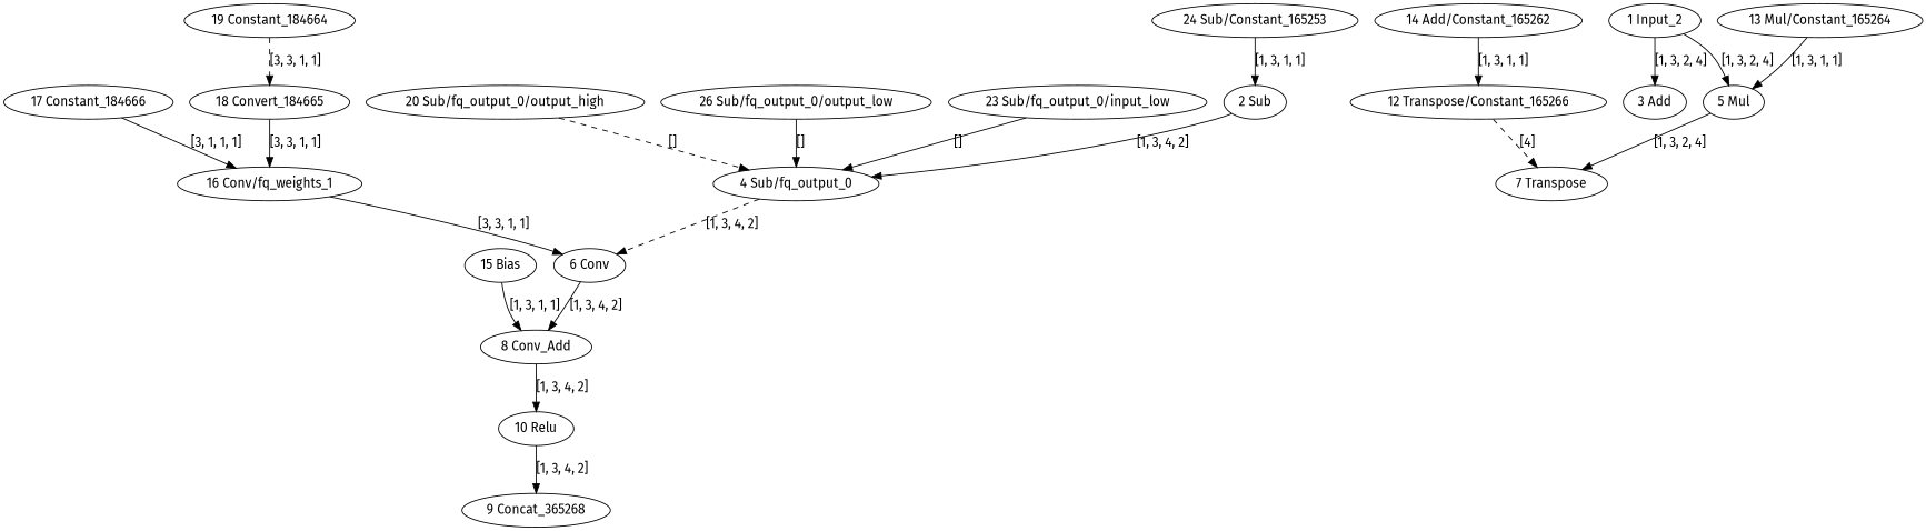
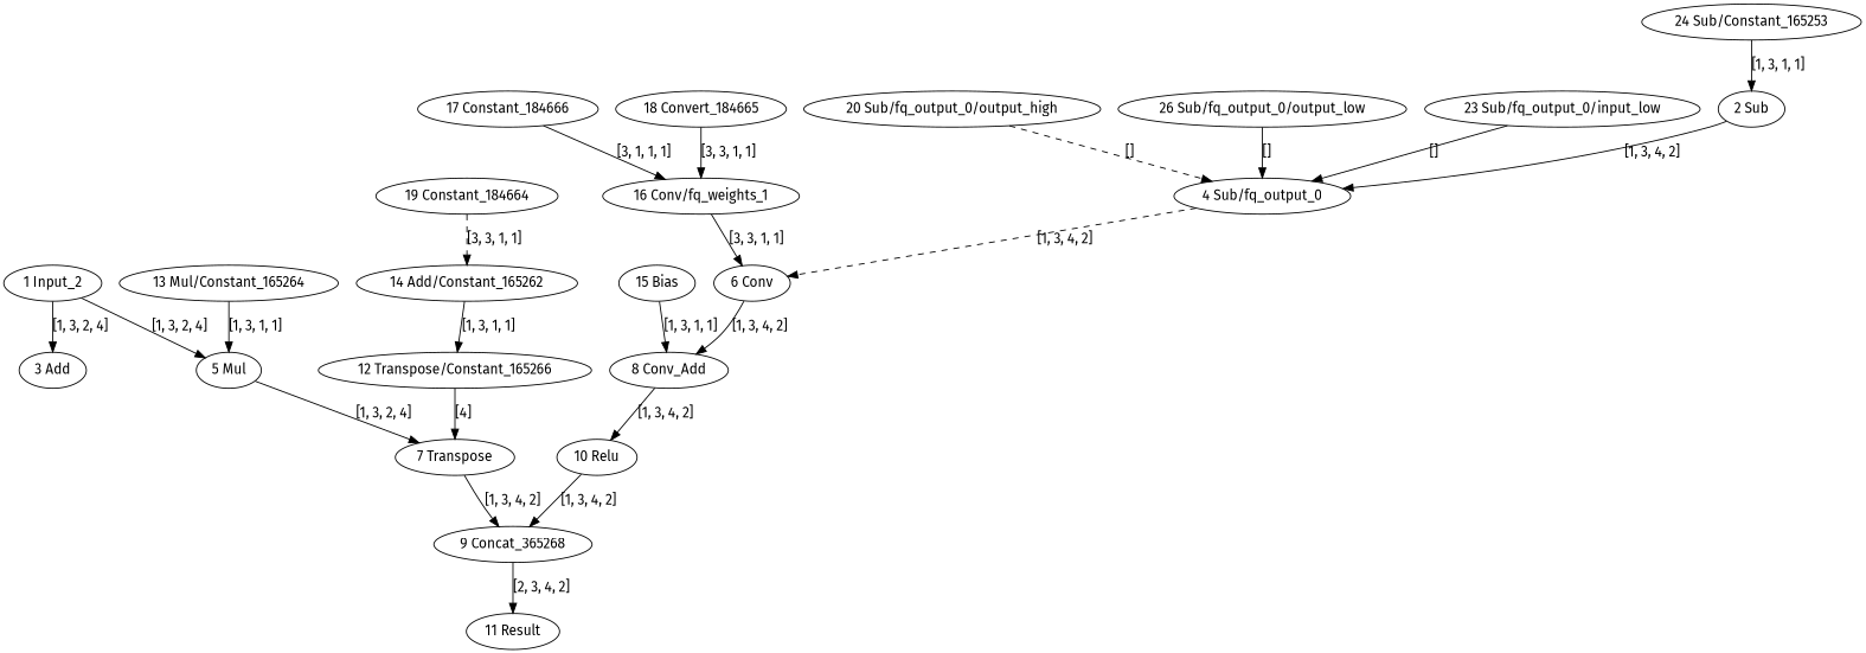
  strict digraph {
    fontname="Fira Sans"
    node [fontname="Fira Sans" type=Constant]
    edge [fontname="Fira Sans" style=solid]
    "2 Sub" [type=Subtract]
    "4 Sub/fq_output_0" [type=FakeQuantize]
    "1 Input_2" [type=Parameter]
    "3 Add" [type=Add]
    "5 Mul" [type=Multiply]
    "6 Conv" [type=Convolution]
    "7 Transpose" [type=Transpose]
    "8 Conv_Add" [type=Add]
    n9 [label="9 Concat_365268" type=Concat]
    "10 Relu" [type=Relu]
+   "11 Result" [type=Result]
    "12 Transpose/Constant_165266"
    "13 Mul/Constant_165264"
    "14 Add/Constant_165262"
    "15 Bias"
    "16 Conv/fq_weights_1" [type=Multiply]
    "17 Constant_184666"
    "18 Convert_184665" [type=Convert]
    "19 Constant_184664"
    "20 Sub/fq_output_0/output_high"
    n21 [label="26 Sub/fq_output_0/output_low"]
    "23 Sub/fq_output_0/input_low"
    "24 Sub/Constant_165253"
    "2 Sub" -> "4 Sub/fq_output_0" [label="[1, 3, 4, 2]"]
    "4 Sub/fq_output_0" -> "6 Conv" [label="[1, 3, 4, 2]" style=dashed]
    "1 Input_2" -> "3 Add" [label="[1, 3, 2, 4]"]
    "1 Input_2" -> "5 Mul" [label="[1, 3, 2, 4]"]
    "5 Mul" -> "7 Transpose" [label="[1, 3, 2, 4]"]
    "6 Conv" -> "8 Conv_Add" [label="[1, 3, 4, 2]"]
+   "7 Transpose" -> n9 [label="[1, 3, 4, 2]"]
    "8 Conv_Add" -> "10 Relu" [label="[1, 3, 4, 2]"]
+   n9 -> "11 Result" [label="[2, 3, 4, 2]"]
    "10 Relu" -> n9 [label="[1, 3, 4, 2]"]
-   "12 Transpose/Constant_165266" -> "7 Transpose" [label="[4]" style=dashed]
+   "12 Transpose/Constant_165266" -> "7 Transpose" [label="[4]"]
    "13 Mul/Constant_165264" -> "5 Mul" [label="[1, 3, 1, 1]"]
    "14 Add/Constant_165262" -> "12 Transpose/Constant_165266" [label="[1, 3, 1, 1]"]
    "15 Bias" -> "8 Conv_Add" [label="[1, 3, 1, 1]"]
    "16 Conv/fq_weights_1" -> "6 Conv" [label="[3, 3, 1, 1]"]
    "17 Constant_184666" -> "16 Conv/fq_weights_1" [label="[3, 1, 1, 1]"]
    "18 Convert_184665" -> "16 Conv/fq_weights_1" [label="[3, 3, 1, 1]"]
-   "19 Constant_184664" -> "18 Convert_184665" [label="[3, 3, 1, 1]" style=dashed]
+   "19 Constant_184664" -> "14 Add/Constant_165262" [label="[3, 3, 1, 1]" style=dashed]
    "20 Sub/fq_output_0/output_high" -> "4 Sub/fq_output_0" [label="[]" style=dashed]
    n21 -> "4 Sub/fq_output_0" [label="[]"]
    "23 Sub/fq_output_0/input_low" -> "4 Sub/fq_output_0" [label="[]"]
    "24 Sub/Constant_165253" -> "2 Sub" [label="[1, 3, 1, 1]"]
  }
